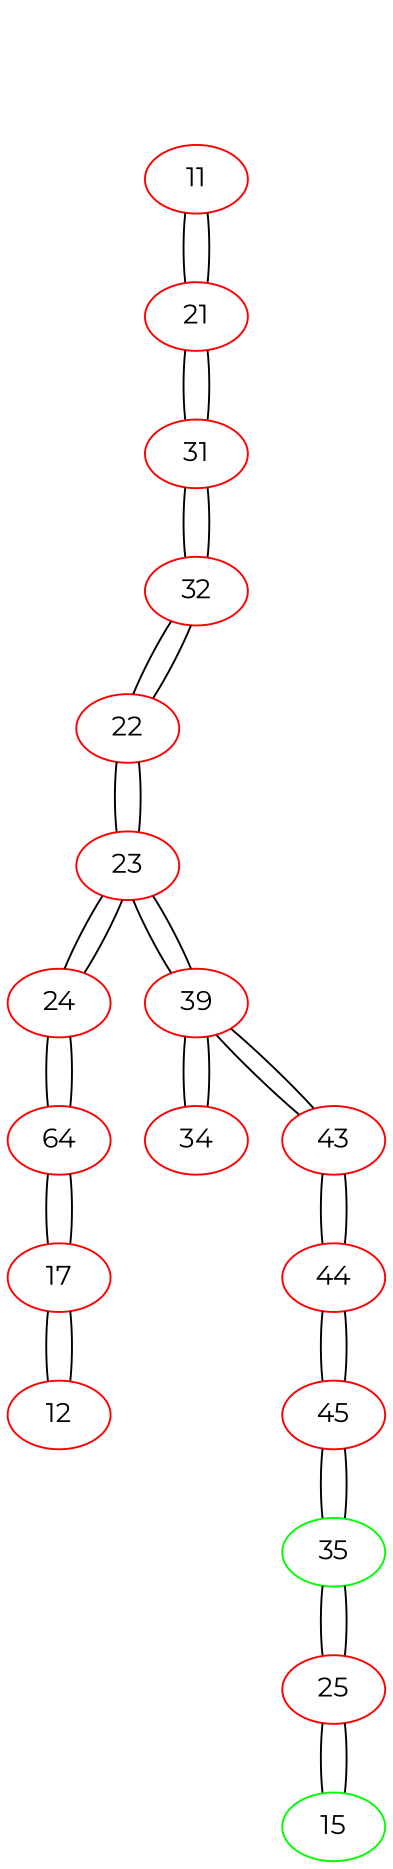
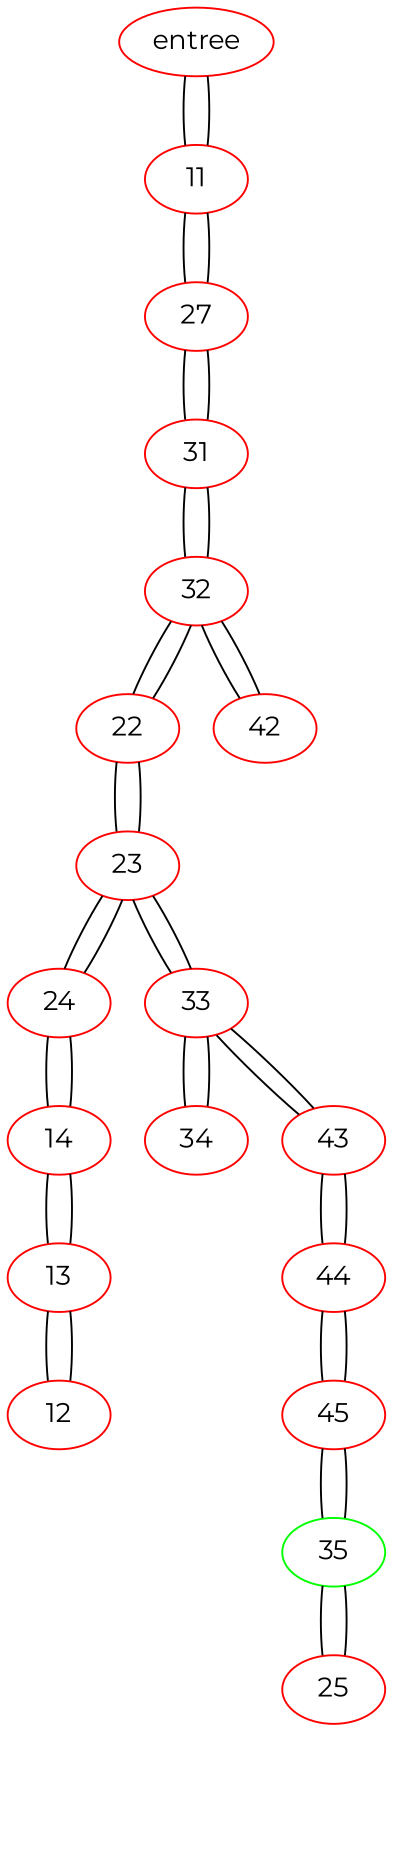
  graph {
    fontname=Montserrat
    node [color=red fontname=Montserrat]
    edge [fontname=Montserrat]
+   entree
    11
-   21
-   15 [color=green]
+   21 [label=27]
    25
    31
    12
-   13 [label=17]
-   14 [label=64]
+   13
+   14
    24
    23
    35 [color=green]
    32
    22
-   33 [label=39]
+   33
+   42
    34
    43
    45
    44
+   entree -- 11
+   11 -- entree
    11 -- 21
    21 -- 11
    21 -- 31
-   15 -- 25
-   25 -- 15
    25 -- 35
    31 -- 21
    31 -- 32
    12 -- 13
    13 -- 12
    13 -- 14
    14 -- 13
    14 -- 24
    24 -- 14
    24 -- 23
    23 -- 24
    23 -- 22
    23 -- 33
    35 -- 25
    35 -- 45
    32 -- 31
    32 -- 22
+   32 -- 42
    22 -- 23
    22 -- 32
    33 -- 23
    33 -- 34
    33 -- 43
+   42 -- 32
    34 -- 33
    43 -- 33
    43 -- 44
    45 -- 35
    45 -- 44
    44 -- 43
    44 -- 45
  }
